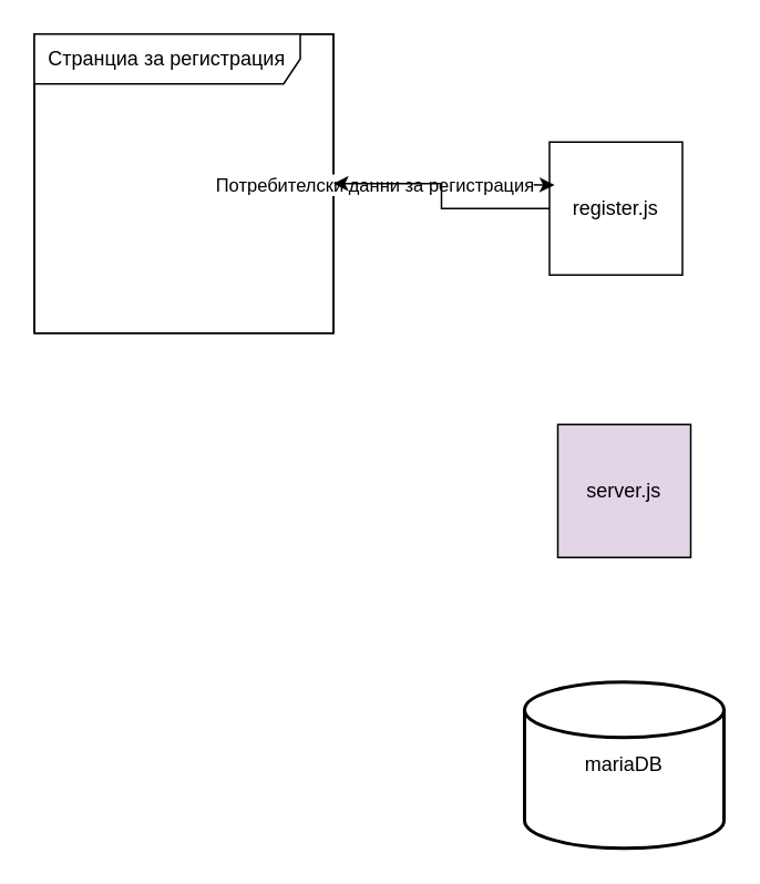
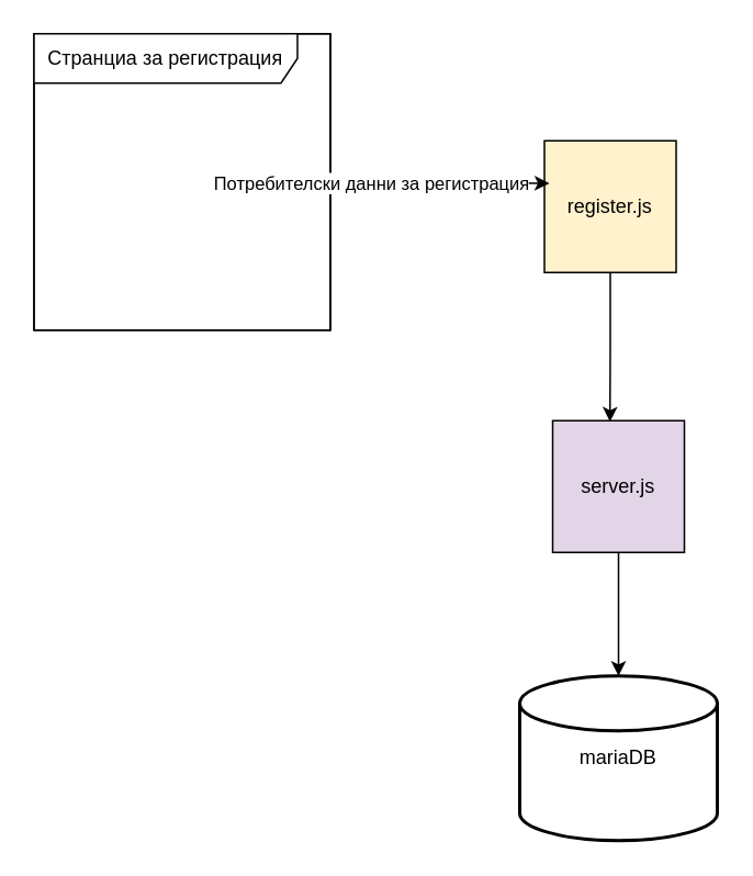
  <mxCell id="0" />
  <mxCell id="1" parent="0" />
  <mxCell id="2" value="mariaDB" style="strokeWidth=2;html=1;shape=mxgraph.flowchart.database;whiteSpace=wrap;" vertex="1" parent="1"><mxGeometry x="315" y="410" width="120" height="100" as="geometry" /></mxCell>
  <mxCell id="3" value="" style="whiteSpace=wrap;html=1;aspect=fixed;" vertex="1" parent="1"><mxGeometry x="20" y="20" width="180" height="180" as="geometry" /></mxCell>
  <mxCell id="4" value="Странциа за регистрация" style="shape=umlFrame;whiteSpace=wrap;html=1;pointerEvents=0;width=160;height=30;" vertex="1" parent="1"><mxGeometry x="20" y="20" width="180" height="180" as="geometry" /></mxCell>
- <mxCell id="5" value="register.js" style="whiteSpace=wrap;html=1;aspect=fixed;" vertex="1" parent="1"><mxGeometry x="330" y="85" width="80" height="80" as="geometry" /></mxCell>
+ <mxCell id="5" value="register.js" style="whiteSpace=wrap;html=1;aspect=fixed;fillColor=#fff2cc;" vertex="1" parent="1"><mxGeometry x="330" y="85" width="80" height="80" as="geometry" /></mxCell>
+ <mxCell id="6" value="" style="edgeStyle=orthogonalEdgeStyle;rounded=0;orthogonalLoop=1;jettySize=auto;html=1;" edge="1" parent="1" source="7" target="2"><mxGeometry relative="1" as="geometry" /></mxCell>
  <mxCell id="7" value="server.js" style="whiteSpace=wrap;html=1;aspect=fixed;fillColor=#e1d5e7;" vertex="1" parent="1"><mxGeometry x="335" y="255" width="80" height="80" as="geometry" /></mxCell>
  <mxCell id="8" value="" style="ellipse;whiteSpace=wrap;html=1;align=center;aspect=fixed;fillColor=none;strokeColor=none;resizable=0;perimeter=centerPerimeter;rotatable=0;allowArrows=0;points=[];outlineConnect=1;" vertex="1" parent="1"><mxGeometry x="325" y="310" width="10" height="10" as="geometry" /></mxCell>
  <mxCell id="9" value="" style="ellipse;whiteSpace=wrap;html=1;align=center;aspect=fixed;fillColor=none;strokeColor=none;resizable=0;perimeter=centerPerimeter;rotatable=0;allowArrows=0;points=[];outlineConnect=1;" vertex="1" parent="1"><mxGeometry x="365" y="220" width="10" height="10" as="geometry" /></mxCell>
  <mxCell id="10" value="" style="ellipse;whiteSpace=wrap;html=1;align=center;aspect=fixed;fillColor=none;strokeColor=none;resizable=0;perimeter=centerPerimeter;rotatable=0;allowArrows=0;points=[];outlineConnect=1;" vertex="1" parent="1"><mxGeometry x="370" y="240" width="10" height="10" as="geometry" /></mxCell>
  <mxCell id="11" style="edgeStyle=orthogonalEdgeStyle;rounded=0;orthogonalLoop=1;jettySize=auto;html=1;entryX=0.038;entryY=0.323;entryDx=0;entryDy=0;entryPerimeter=0;" edge="1" parent="1" source="3" target="5"><mxGeometry relative="1" as="geometry" /></mxCell>
  <mxCell id="12" value="Потребителски данни за регистрация" style="edgeLabel;html=1;align=center;verticalAlign=middle;resizable=0;points=[];" vertex="1" connectable="0" parent="11"><mxGeometry x="-0.639" relative="1" as="geometry"><mxPoint as="offset" /></mxGeometry></mxCell>
- <mxCell id="13" style="edgeStyle=orthogonalEdgeStyle;rounded=0;orthogonalLoop=1;jettySize=auto;html=1;" edge="1" parent="1" source="5" target="4"><mxGeometry relative="1" as="geometry" /></mxCell>
+ <mxCell id="13" style="edgeStyle=orthogonalEdgeStyle;rounded=0;orthogonalLoop=1;jettySize=auto;html=1;entryX=0.435;entryY=0.008;entryDx=0;entryDy=0;entryPerimeter=0;" edge="1" parent="1" source="5" target="7"><mxGeometry relative="1" as="geometry" /></mxCell>
